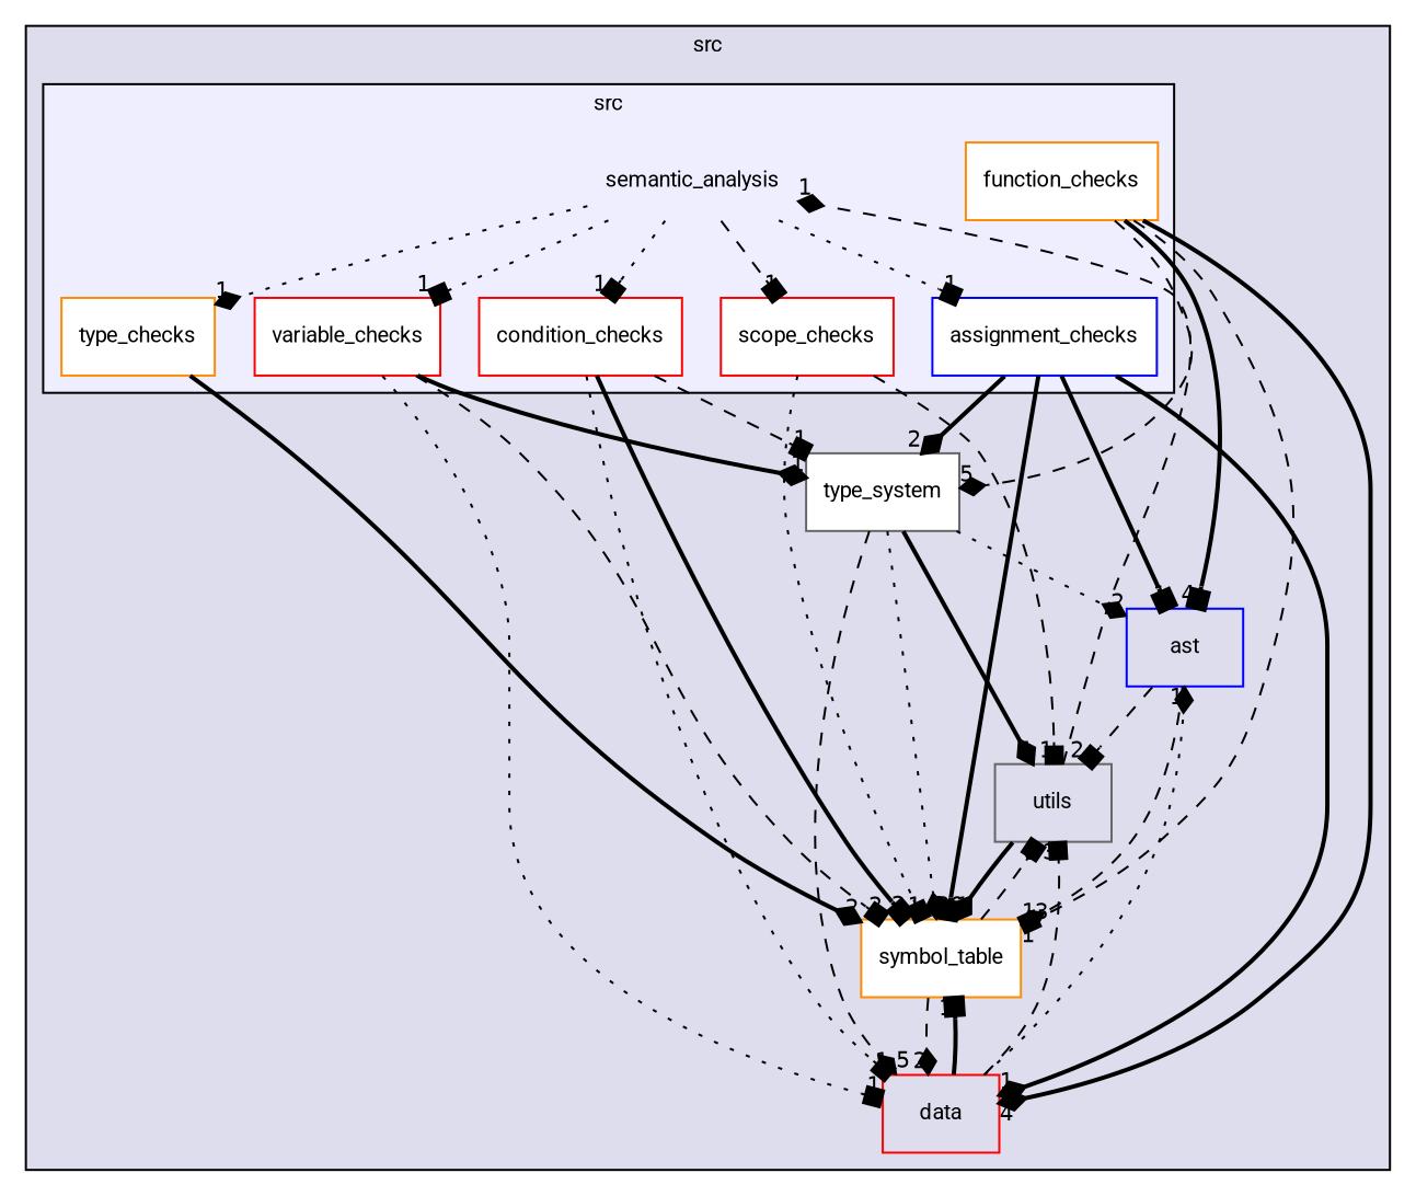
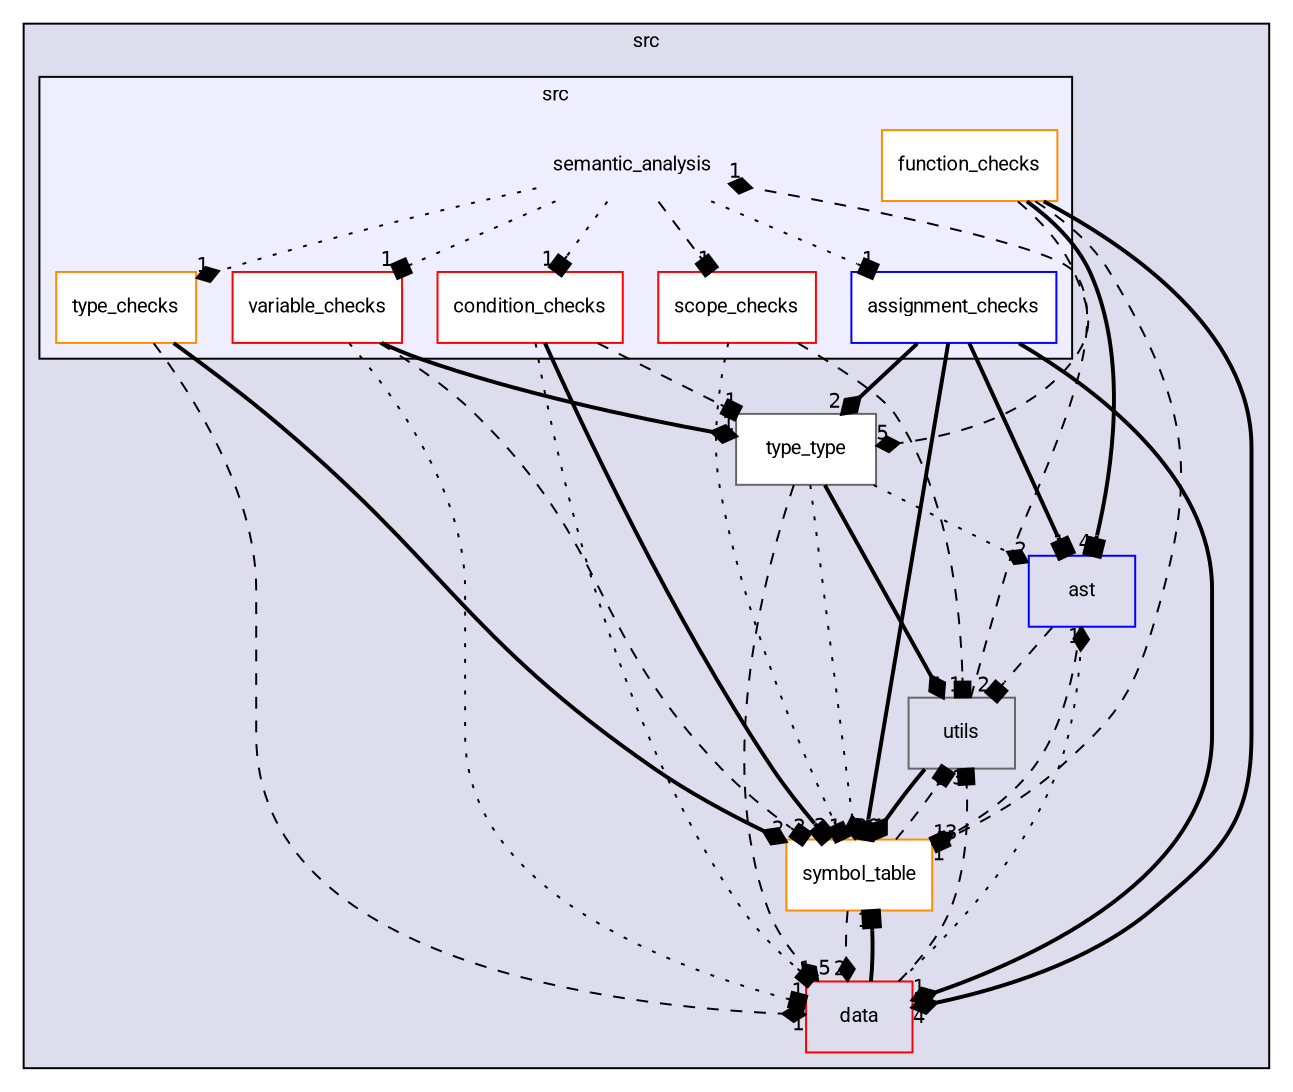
  digraph {
    compound=true
    fontname=Roboto
    node [fontname=Roboto fontsize=10 shape=box color=red fillcolor=white style=filled]
    edge [headlabel=1 labeldistance=1.5 labelfontname=Helvetica labelfontsize=10 style=dashed arrowhead=box fontname=Roboto]
    n1 [label=semantic_analysis shape=plaintext fillcolor="" style=""]
    n2 [label=assignment_checks color=blue]
    n3 [label=condition_checks]
    n4 [color=darkorange label=function_checks]
    n5 [label=scope_checks]
    n6 [label=type_checks color=darkorange]
    n7 [label=variable_checks]
    n8 [label=ast color=blue fillcolor="" style=""]
    n9 [label=utils color=gray40 fillcolor="" style=""]
-   n10 [color=gray40 label=type_system]
+   n10 [color=gray40 label=type_type]
    n11 [label=data fillcolor="" style=""]
    n12 [color=darkorange label=symbol_table]
    subgraph cluster_1 {
      bgcolor="#ddddee"
      fontsize=10
      label=src
      pencolor=black
      n8
      n9
      n10
      n11
      n12
      subgraph cluster_2 {
        bgcolor="#eeeeff"
        fontsize=10
        pencolor=black
        n1
        n2
        n3
        n4
        n5
        n6
        n7
      }
    }
    n1 -> n2 [style=dotted]
    n1 -> n3 [style=dotted]
    n1 -> n5
    n1 -> n6 [style=dotted arrowhead=diamond]
    n1 -> n7 [style=dotted]
    n2 -> n8 [style=bold]
    n2 -> n10 [headlabel=2 style=bold arrowhead=diamond]
    n2 -> n11 [style=bold arrowhead=diamond]
    n2 -> n12 [headlabel=2 style=bold]
    n3 -> n10
    n3 -> n11 [style=dotted]
    n3 -> n12 [headlabel=2 style=bold]
    n4 -> n8 [headlabel=4 style=bold]
    n4 -> n10 [headlabel=5 arrowhead=diamond]
    n4 -> n11 [headlabel=4 style=bold arrowhead=diamond]
    n4 -> n12 [headlabel=13]
    n5 -> n9
    n5 -> n12 [style=dotted]
+   n6 -> n11 [arrowhead=diamond]
    n6 -> n12 [headlabel=2 style=bold arrowhead=diamond]
    n7 -> n10 [style=bold arrowhead=diamond]
    n7 -> n11 [style=dotted]
    n7 -> n12 [headlabel=2]
    n8 -> n9 [headlabel=2]
    n8 -> n12 [arrowhead=diamond]
    n9 -> n1 [arrowhead=diamond]
    n9 -> n12 [style=bold arrowhead=diamond]
    n10 -> n8 [headlabel=2 style=dotted arrowhead=diamond]
    n10 -> n9 [headlabel=4 style=bold arrowhead=diamond]
    n10 -> n11 [headlabel=5 arrowhead=diamond]
    n10 -> n12 [headlabel=26 style=dotted arrowhead=diamond]
    n11 -> n8 [style=dotted arrowhead=diamond]
    n11 -> n9 [headlabel=3]
    n11 -> n12 [style=bold]
    n12 -> n9 [headlabel=6]
    n12 -> n11 [headlabel=2 arrowhead=diamond]
  }
